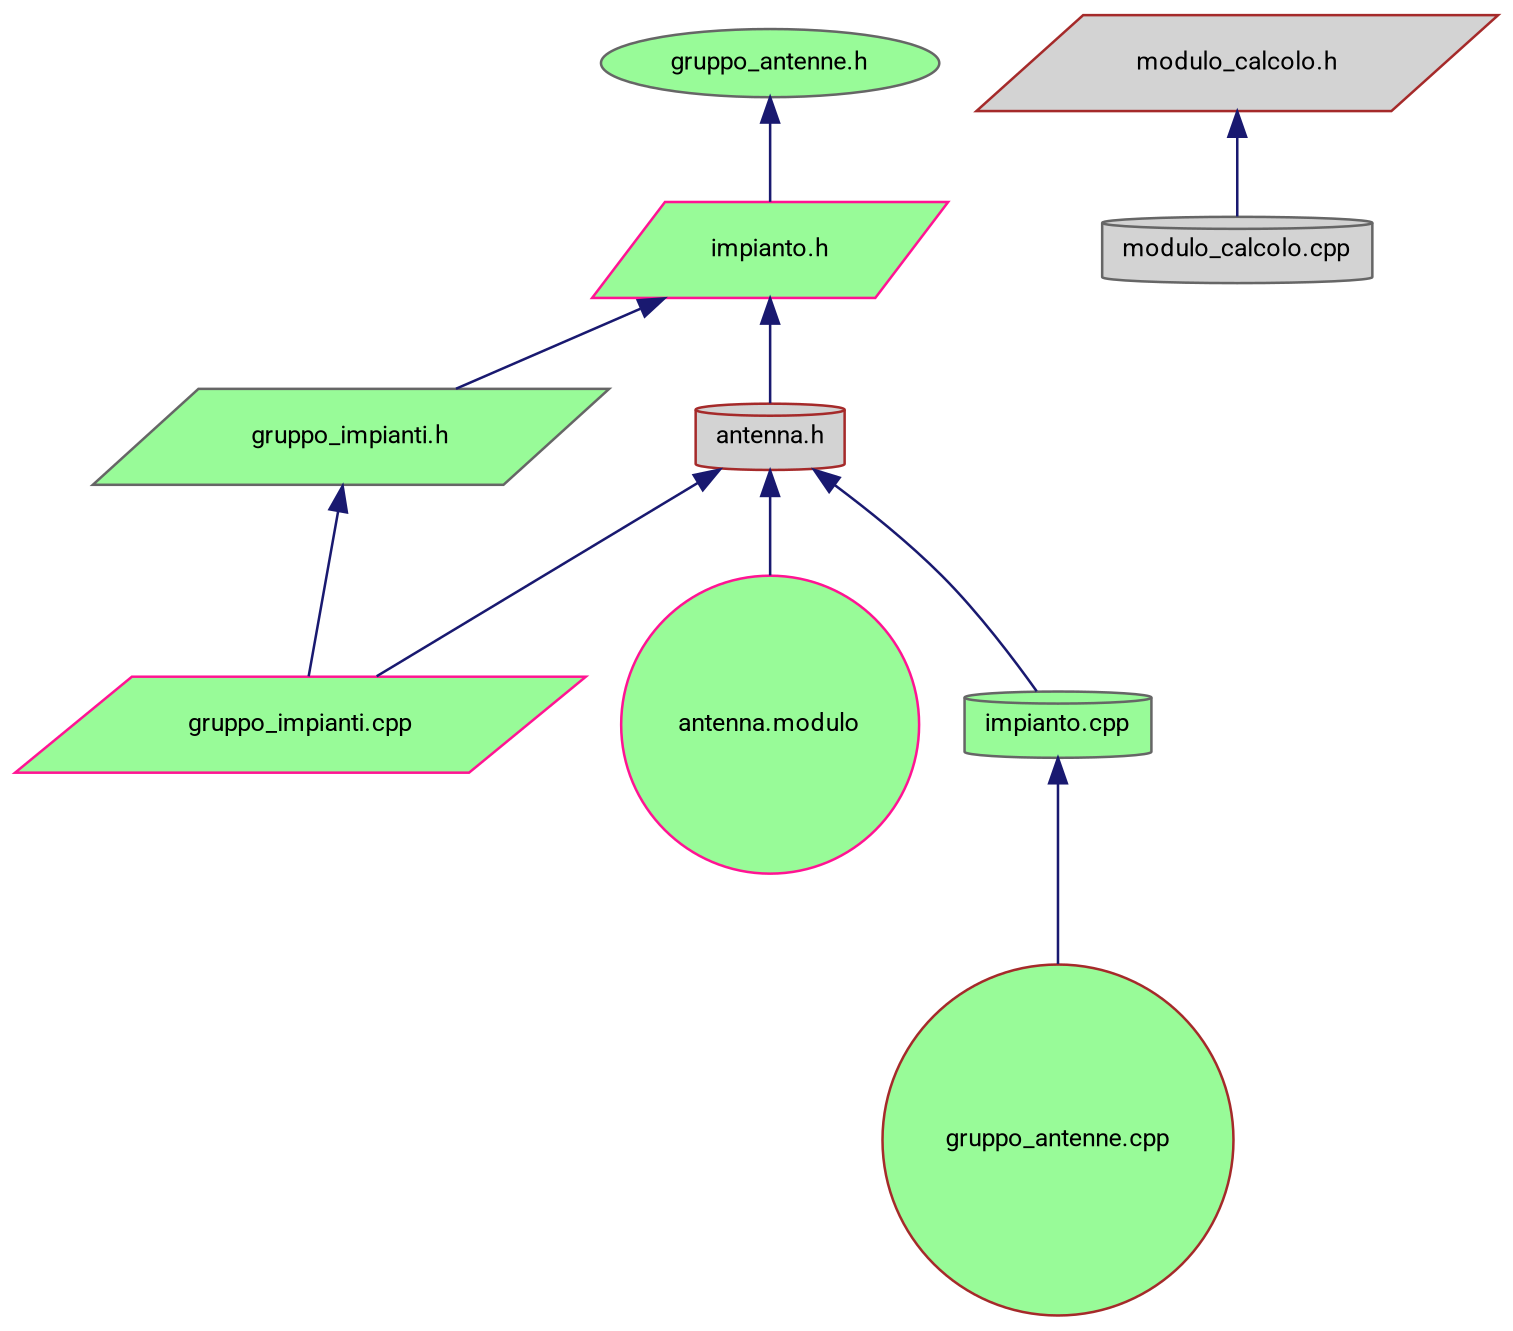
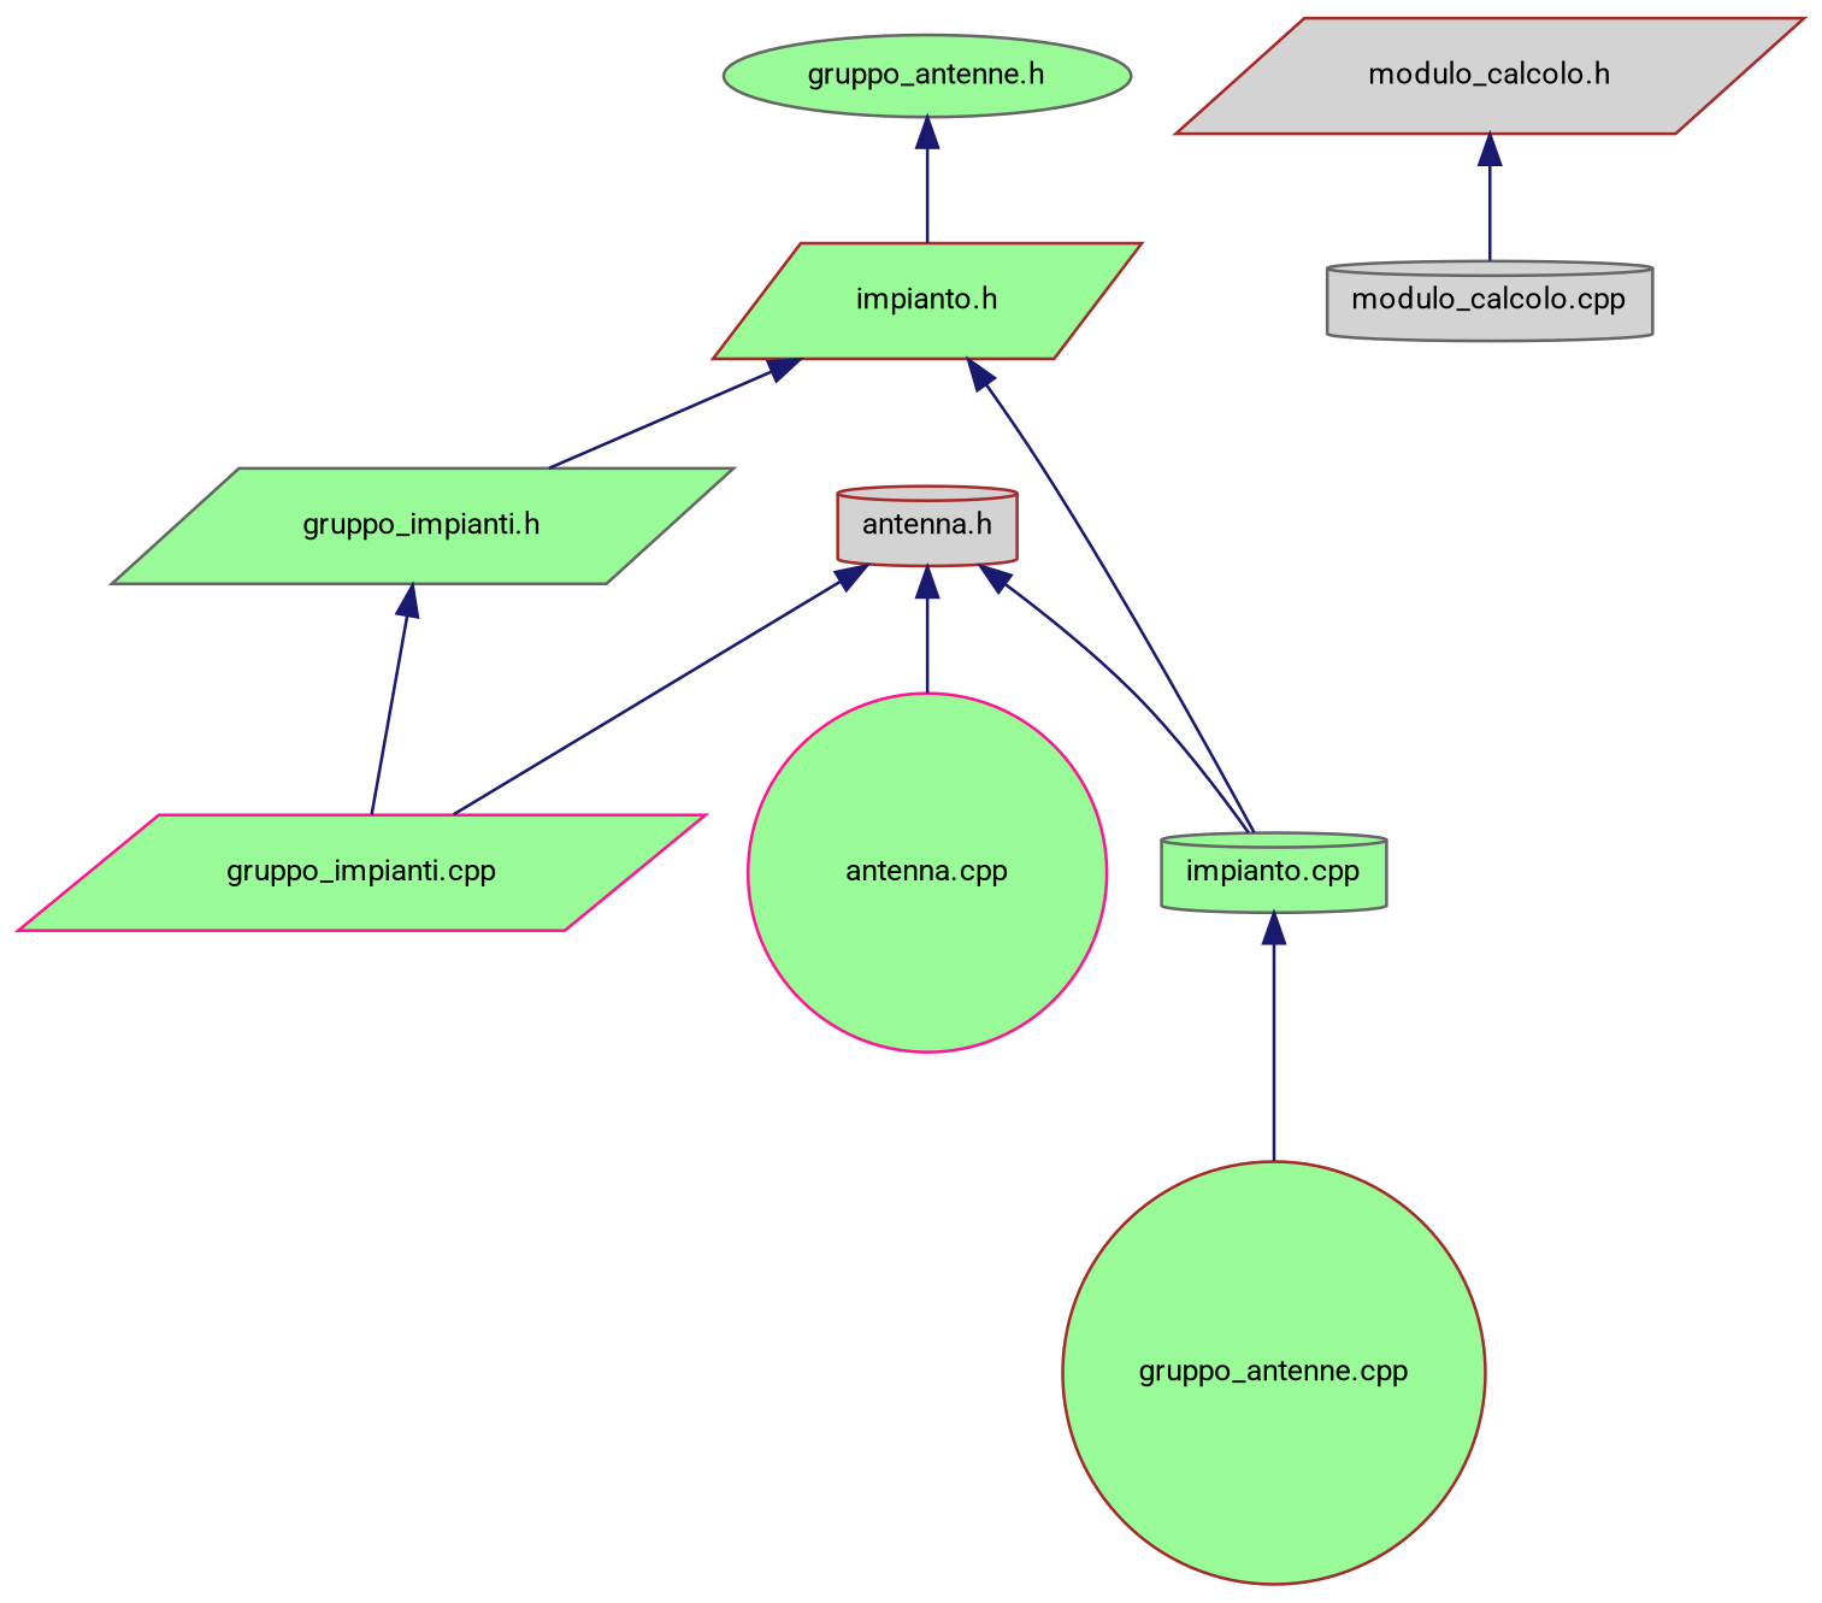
  digraph {
    fontname=Roboto
    node [color=gray40 fillcolor=palegreen fontname=Roboto fontsize=10 shape=parallelogram style=filled]
    edge [color=midnightblue dir=back fontname=Roboto fontsize=10 labelfontname=Helvetica labelfontsize=10 style=solid]
    n1 [color=brown fillcolor=lightgrey fontcolor=black height=0.2 label="antenna.h" shape=cylinder width=0.4]
-   n2 [color=deeppink height=0.2 label="antenna.modulo" shape=circle width=0.4]
+   n2 [color=deeppink height=0.2 label="antenna.cpp" shape=circle width=0.4]
    n3 [color=deeppink height=0.2 label="gruppo_impianti.cpp" width=0.4]
    n4 [height=0.2 label="impianto.cpp" shape=cylinder width=0.4]
    n5 [height=0.2 label="gruppo_antenne.h" shape=ellipse width=0.4]
-   n6 [color=deeppink height=0.2 label="impianto.h" width=0.4]
+   n6 [color=brown height=0.2 label="impianto.h" width=0.4]
    n7 [height=0.2 label="gruppo_impianti.h" width=0.4]
    n8 [color=brown height=0.2 label="gruppo_antenne.cpp" shape=circle width=0.4]
    n9 [color=brown fillcolor=lightgrey height=0.2 label="modulo_calcolo.h" width=0.4]
    n10 [fillcolor=lightgrey height=0.2 label="modulo_calcolo.cpp" shape=cylinder width=0.4]
    n1 -> n2
    n1 -> n3
    n1 -> n4
    n4 -> n8
    n5 -> n6
-   n6 -> n1
+   n6 -> n4
    n6 -> n7
    n7 -> n3
    n9 -> n10
  }
